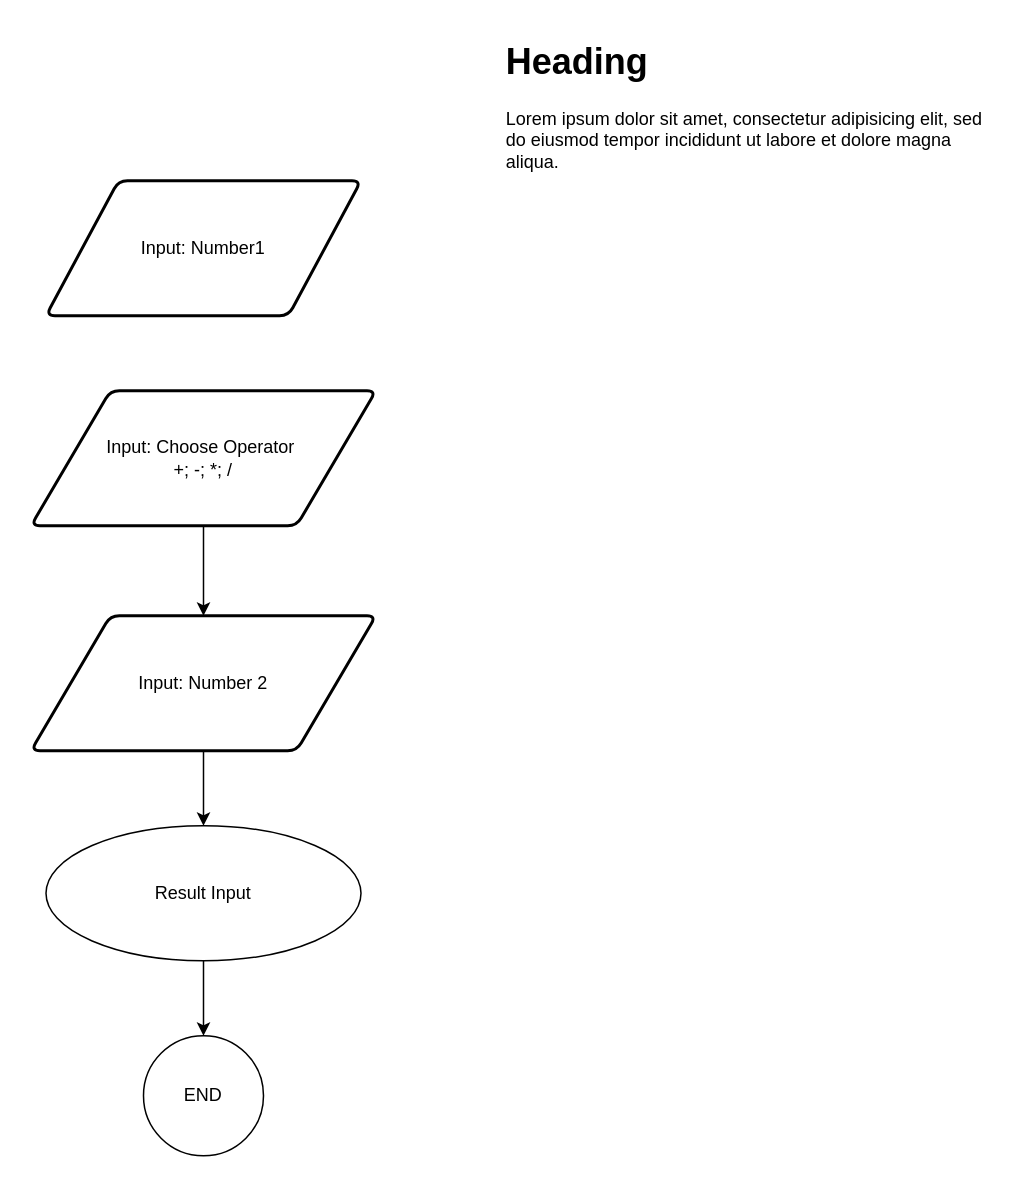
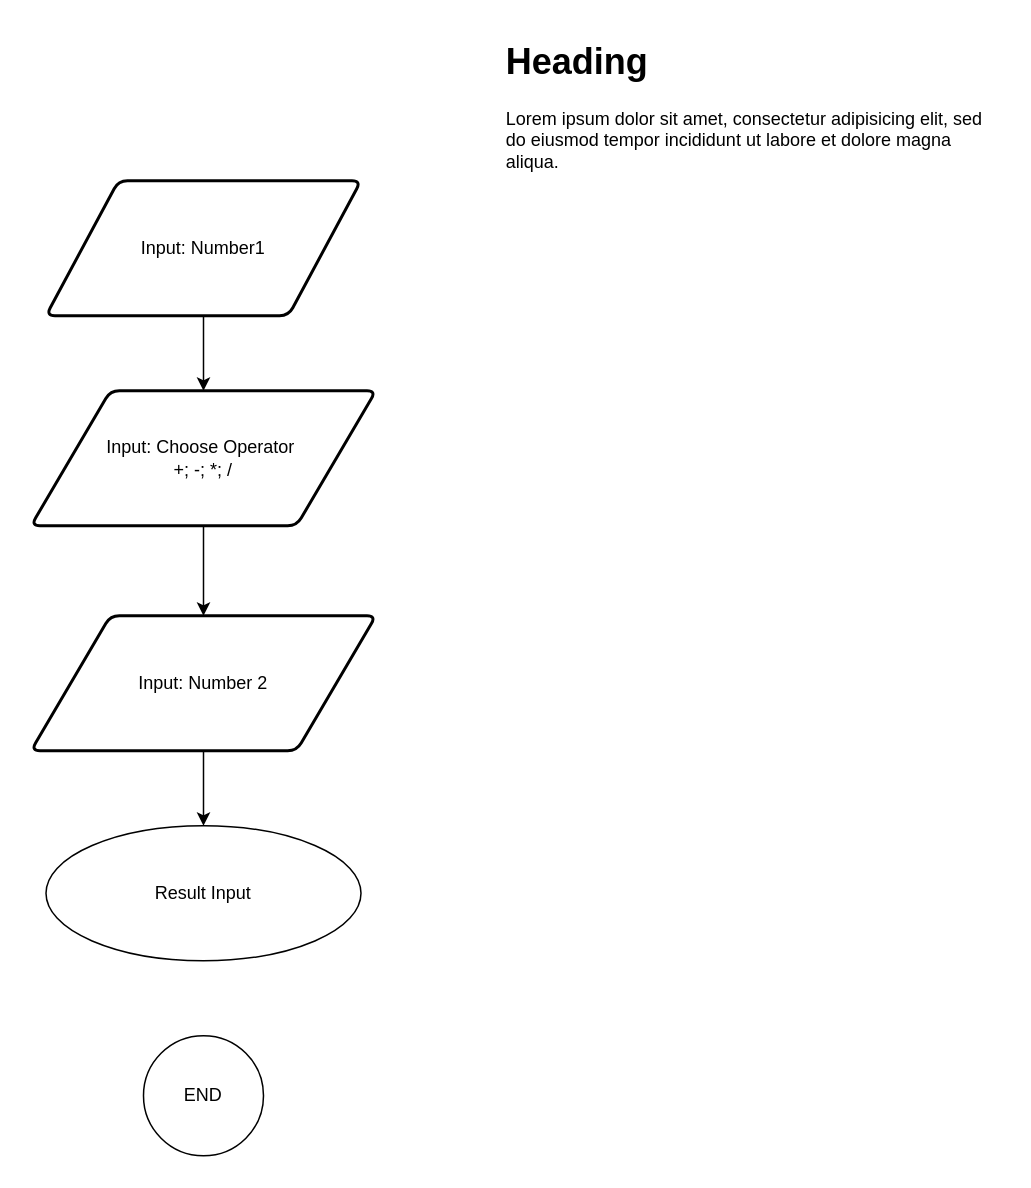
  <mxCell id="0" />
  <mxCell id="1" parent="0" />
+ <mxCell id="2" value="" style="edgeStyle=orthogonalEdgeStyle;rounded=0;orthogonalLoop=1;jettySize=auto;html=1;" edge="1" parent="1" source="3" target="5"><mxGeometry relative="1" as="geometry" /></mxCell>
  <mxCell id="3" value="Input: Number1" style="shape=parallelogram;html=1;strokeWidth=2;perimeter=parallelogramPerimeter;whiteSpace=wrap;rounded=1;arcSize=12;size=0.23;" vertex="1" parent="1"><mxGeometry x="30" y="120" width="210" height="90" as="geometry" /></mxCell>
  <mxCell id="4" value="" style="edgeStyle=orthogonalEdgeStyle;rounded=0;orthogonalLoop=1;jettySize=auto;html=1;" edge="1" parent="1" source="5" target="7"><mxGeometry relative="1" as="geometry" /></mxCell>
  <mxCell id="5" value="Input: Choose Operator&amp;nbsp;&lt;br&gt;+; -; *; /" style="shape=parallelogram;html=1;strokeWidth=2;perimeter=parallelogramPerimeter;whiteSpace=wrap;rounded=1;arcSize=12;size=0.23;" vertex="1" parent="1"><mxGeometry x="20" y="260" width="230" height="90" as="geometry" /></mxCell>
  <mxCell id="6" value="" style="edgeStyle=orthogonalEdgeStyle;rounded=0;orthogonalLoop=1;jettySize=auto;html=1;" edge="1" parent="1" source="7" target="9"><mxGeometry relative="1" as="geometry" /></mxCell>
  <mxCell id="7" value="Input: Number 2" style="shape=parallelogram;html=1;strokeWidth=2;perimeter=parallelogramPerimeter;whiteSpace=wrap;rounded=1;arcSize=12;size=0.23;" vertex="1" parent="1"><mxGeometry x="20" y="410" width="230" height="90" as="geometry" /></mxCell>
- <mxCell id="8" value="" style="edgeStyle=orthogonalEdgeStyle;rounded=0;orthogonalLoop=1;jettySize=auto;html=1;" edge="1" parent="1" source="9" target="10"><mxGeometry relative="1" as="geometry" /></mxCell>
  <mxCell id="9" value="Result Input" style="ellipse;whiteSpace=wrap;html=1;" vertex="1" parent="1"><mxGeometry x="30" y="550" width="210" height="90" as="geometry" /></mxCell>
  <mxCell id="10" value="END" style="ellipse;whiteSpace=wrap;html=1;aspect=fixed;" vertex="1" parent="1"><mxGeometry x="95" y="690" width="80" height="80" as="geometry" /></mxCell>
  <mxCell id="11" value="&lt;h1 style=&quot;margin-top: 0px;&quot;&gt;Heading&lt;/h1&gt;&lt;p&gt;Lorem ipsum dolor sit amet, consectetur adipisicing elit, sed do eiusmod tempor incididunt ut labore et dolore magna aliqua.&lt;/p&gt;" style="text;html=1;whiteSpace=wrap;overflow=hidden;rounded=0;" vertex="1" parent="1"><mxGeometry x="335" y="20" width="330" height="290" as="geometry" /></mxCell>
